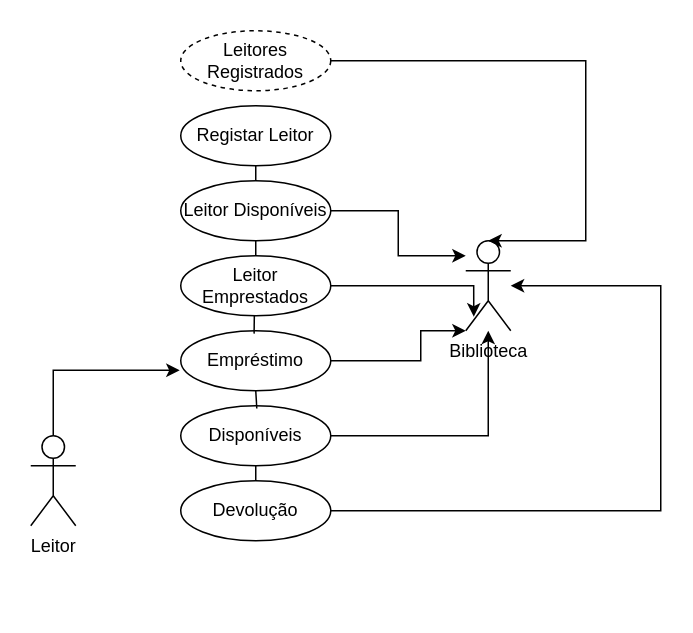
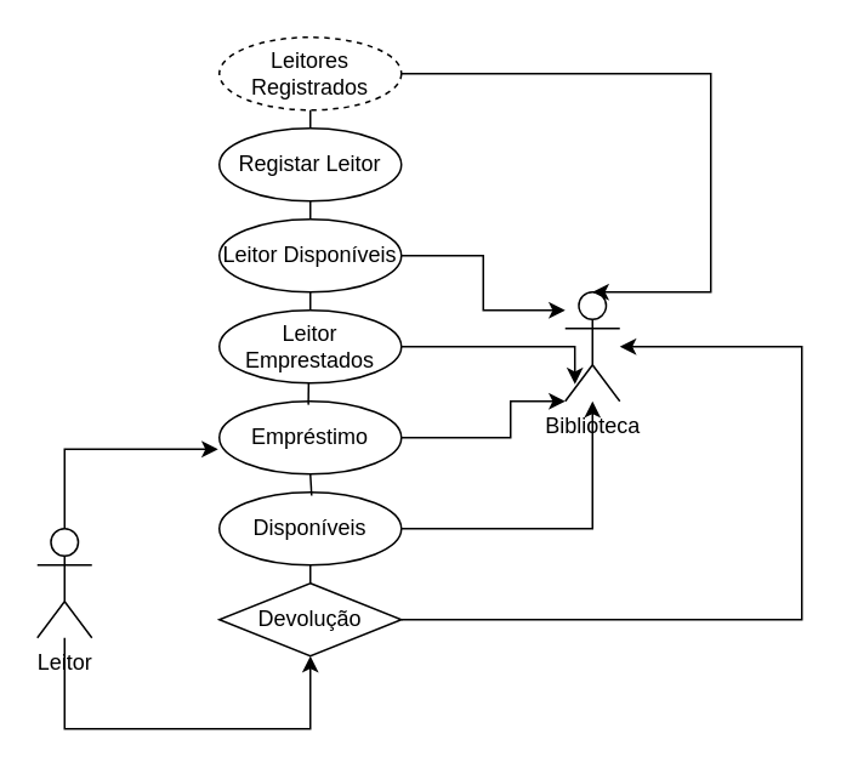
  <mxCell id="0" />
  <mxCell id="1" parent="0" />
  <mxCell id="2" style="edgeStyle=orthogonalEdgeStyle;rounded=0;orthogonalLoop=1;jettySize=auto;html=1;entryX=-0.007;entryY=0.659;entryDx=0;entryDy=0;entryPerimeter=0;" edge="1" parent="1" source="4" target="10"><mxGeometry relative="1" as="geometry"><Array as="points"><mxPoint x="35" y="246" /></Array></mxGeometry></mxCell>
+ <mxCell id="3" style="edgeStyle=orthogonalEdgeStyle;rounded=0;orthogonalLoop=1;jettySize=auto;html=1;entryX=0.5;entryY=1;entryDx=0;entryDy=0;" edge="1" parent="1" source="4" target="14"><mxGeometry relative="1" as="geometry"><Array as="points"><mxPoint x="35" y="400" /><mxPoint x="170" y="400" /></Array></mxGeometry></mxCell>
  <mxCell id="4" value="Leitor" style="shape=umlActor;verticalLabelPosition=bottom;verticalAlign=top;html=1;" vertex="1" parent="1"><mxGeometry x="20" y="290" width="30" height="60" as="geometry" /></mxCell>
  <mxCell id="5" style="edgeStyle=orthogonalEdgeStyle;rounded=0;orthogonalLoop=1;jettySize=auto;html=1;entryX=0.495;entryY=0.062;entryDx=0;entryDy=0;entryPerimeter=0;" edge="1" parent="1" source="7" target="19"><mxGeometry relative="1" as="geometry" /></mxCell>
  <mxCell id="6" style="edgeStyle=orthogonalEdgeStyle;rounded=0;orthogonalLoop=1;jettySize=auto;html=1;" edge="1" parent="1" source="7" target="8"><mxGeometry relative="1" as="geometry"><Array as="points"><mxPoint x="265" y="140" /><mxPoint x="265" y="170" /></Array></mxGeometry></mxCell>
  <mxCell id="7" value="Leitor Disponíveis" style="ellipse;whiteSpace=wrap;html=1;align=center;" vertex="1" parent="1"><mxGeometry x="120" y="120" width="100" height="40" as="geometry" /></mxCell>
  <mxCell id="8" value="Biblioteca" style="shape=umlActor;verticalLabelPosition=bottom;verticalAlign=top;html=1;" vertex="1" parent="1"><mxGeometry x="310" y="160" width="30" height="60" as="geometry" /></mxCell>
  <mxCell id="9" style="edgeStyle=orthogonalEdgeStyle;rounded=0;orthogonalLoop=1;jettySize=auto;html=1;" edge="1" parent="1" source="10" target="8"><mxGeometry relative="1" as="geometry"><Array as="points"><mxPoint x="280" y="240" /><mxPoint x="280" y="220" /></Array></mxGeometry></mxCell>
  <mxCell id="10" value="Empréstimo" style="ellipse;whiteSpace=wrap;html=1;align=center;" vertex="1" parent="1"><mxGeometry x="120" y="220" width="100" height="40" as="geometry" /></mxCell>
  <mxCell id="11" style="edgeStyle=orthogonalEdgeStyle;rounded=0;orthogonalLoop=1;jettySize=auto;html=1;" edge="1" parent="1" source="12" target="8"><mxGeometry relative="1" as="geometry" /></mxCell>
  <mxCell id="12" value="Disponíveis" style="ellipse;whiteSpace=wrap;html=1;align=center;" vertex="1" parent="1"><mxGeometry x="120" y="270" width="100" height="40" as="geometry" /></mxCell>
  <mxCell id="13" style="edgeStyle=orthogonalEdgeStyle;rounded=0;orthogonalLoop=1;jettySize=auto;html=1;" edge="1" parent="1" source="14" target="8"><mxGeometry relative="1" as="geometry"><Array as="points"><mxPoint x="440" y="340" /><mxPoint x="440" y="190" /></Array></mxGeometry></mxCell>
- <mxCell id="14" value="Devolução" style="ellipse;whiteSpace=wrap;html=1;align=center;" vertex="1" parent="1"><mxGeometry x="120" y="320" width="100" height="40" as="geometry" /></mxCell>
+ <mxCell id="14" value="Devolução" style="rhombus;whiteSpace=wrap;html=1;align=center;" vertex="1" parent="1"><mxGeometry x="120" y="320" width="100" height="40" as="geometry" /></mxCell>
  <mxCell id="15" value="Registar Leitor" style="ellipse;whiteSpace=wrap;html=1;align=center;" vertex="1" parent="1"><mxGeometry x="120" y="70" width="100" height="40" as="geometry" /></mxCell>
  <mxCell id="16" style="edgeStyle=orthogonalEdgeStyle;rounded=0;orthogonalLoop=1;jettySize=auto;html=1;entryX=0.5;entryY=0;entryDx=0;entryDy=0;entryPerimeter=0;" edge="1" parent="1" source="17" target="8"><mxGeometry relative="1" as="geometry"><Array as="points"><mxPoint x="390" y="40" /><mxPoint x="390" y="160" /></Array></mxGeometry></mxCell>
  <mxCell id="17" value="Leitores Registrados" style="ellipse;whiteSpace=wrap;html=1;align=center;dashed=1;" vertex="1" parent="1"><mxGeometry x="120" y="20" width="100" height="40" as="geometry" /></mxCell>
  <mxCell id="18" style="edgeStyle=orthogonalEdgeStyle;rounded=0;orthogonalLoop=1;jettySize=auto;html=1;entryX=0.178;entryY=0.844;entryDx=0;entryDy=0;entryPerimeter=0;" edge="1" parent="1" source="19" target="8"><mxGeometry relative="1" as="geometry"><Array as="points"><mxPoint x="315" y="190" /></Array></mxGeometry></mxCell>
  <mxCell id="19" value="Leitor Emprestados" style="ellipse;whiteSpace=wrap;html=1;align=center;" vertex="1" parent="1"><mxGeometry x="120" y="170" width="100" height="40" as="geometry" /></mxCell>
  <mxCell id="20" value="" style="endArrow=none;html=1;rounded=0;entryX=0.5;entryY=1;entryDx=0;entryDy=0;exitX=0.489;exitY=0.048;exitDx=0;exitDy=0;exitPerimeter=0;" edge="1" parent="1" source="10"><mxGeometry width="50" height="50" relative="1" as="geometry"><mxPoint x="170.95" y="221.68" as="sourcePoint" /><mxPoint x="169.05" y="210" as="targetPoint" /></mxGeometry></mxCell>
  <mxCell id="21" value="" style="endArrow=none;html=1;rounded=0;exitX=0.507;exitY=0.045;exitDx=0;exitDy=0;exitPerimeter=0;" edge="1" parent="1" source="12"><mxGeometry width="50" height="50" relative="1" as="geometry"><mxPoint x="220" y="280" as="sourcePoint" /><mxPoint x="170" y="260" as="targetPoint" /></mxGeometry></mxCell>
  <mxCell id="22" value="" style="endArrow=none;html=1;rounded=0;entryX=0.5;entryY=1;entryDx=0;entryDy=0;exitX=0.5;exitY=0;exitDx=0;exitDy=0;" edge="1" parent="1" source="14" target="12"><mxGeometry width="50" height="50" relative="1" as="geometry"><mxPoint x="220" y="350" as="sourcePoint" /><mxPoint x="270" y="300" as="targetPoint" /></mxGeometry></mxCell>
  <mxCell id="23" value="" style="endArrow=none;html=1;rounded=0;exitX=0.5;exitY=0;exitDx=0;exitDy=0;" edge="1" parent="1" source="7"><mxGeometry width="50" height="50" relative="1" as="geometry"><mxPoint x="120" y="160" as="sourcePoint" /><mxPoint x="170" y="110" as="targetPoint" /></mxGeometry></mxCell>
+ <mxCell id="24" value="" style="endArrow=none;html=1;rounded=0;entryX=0.5;entryY=1;entryDx=0;entryDy=0;exitX=0.5;exitY=0;exitDx=0;exitDy=0;" edge="1" parent="1" source="15" target="17"><mxGeometry width="50" height="50" relative="1" as="geometry"><mxPoint x="50" y="100" as="sourcePoint" /><mxPoint x="100" y="50" as="targetPoint" /></mxGeometry></mxCell>
